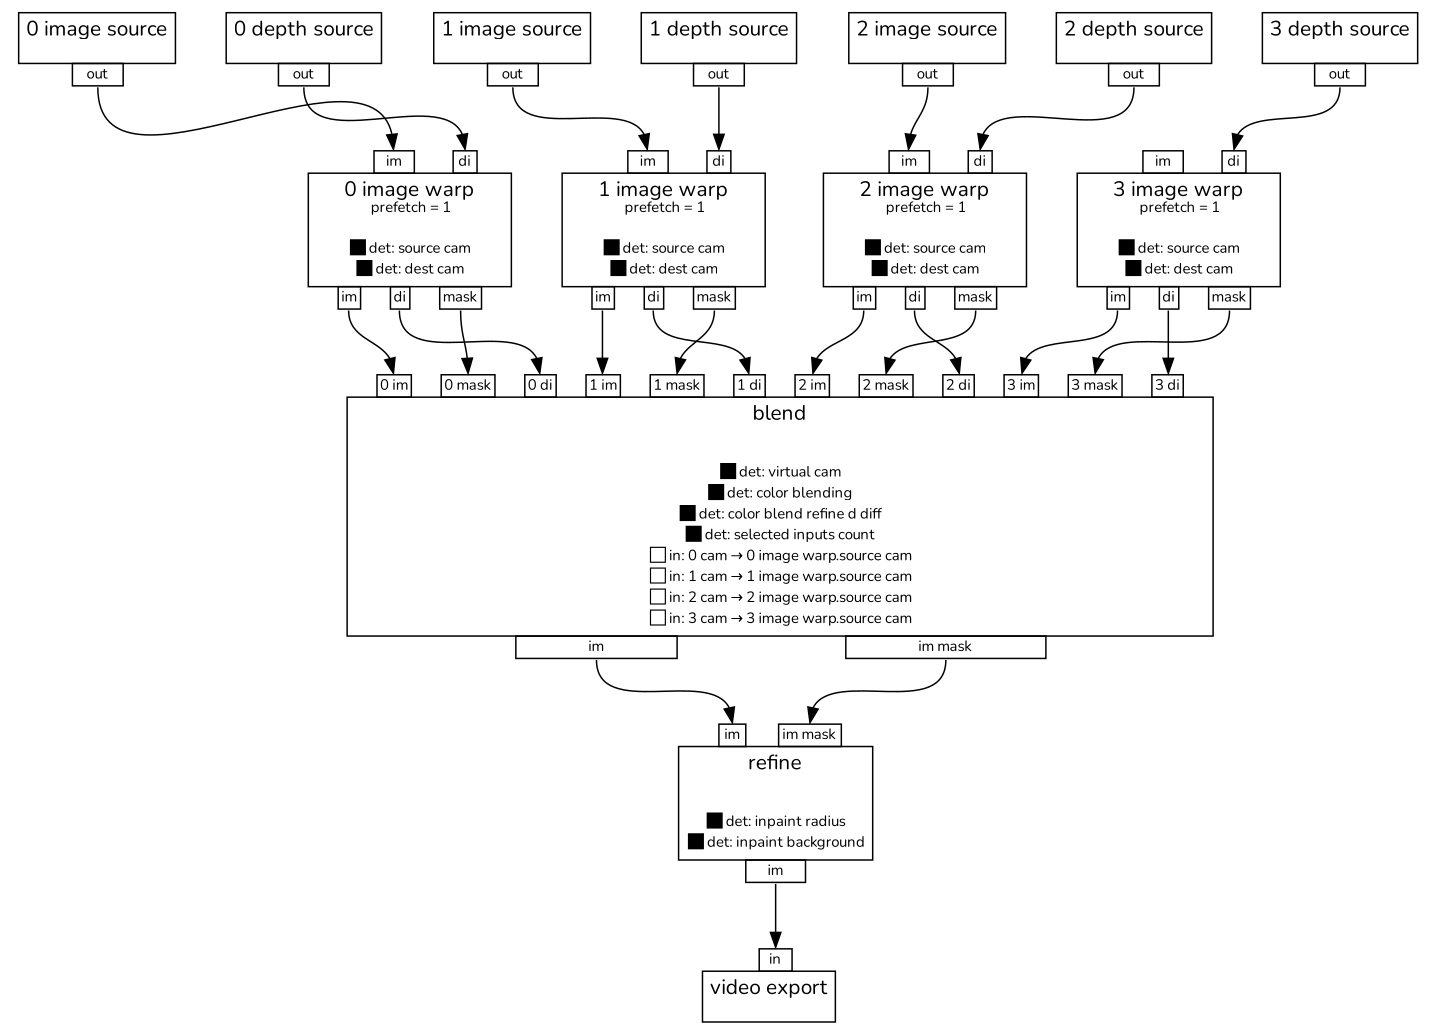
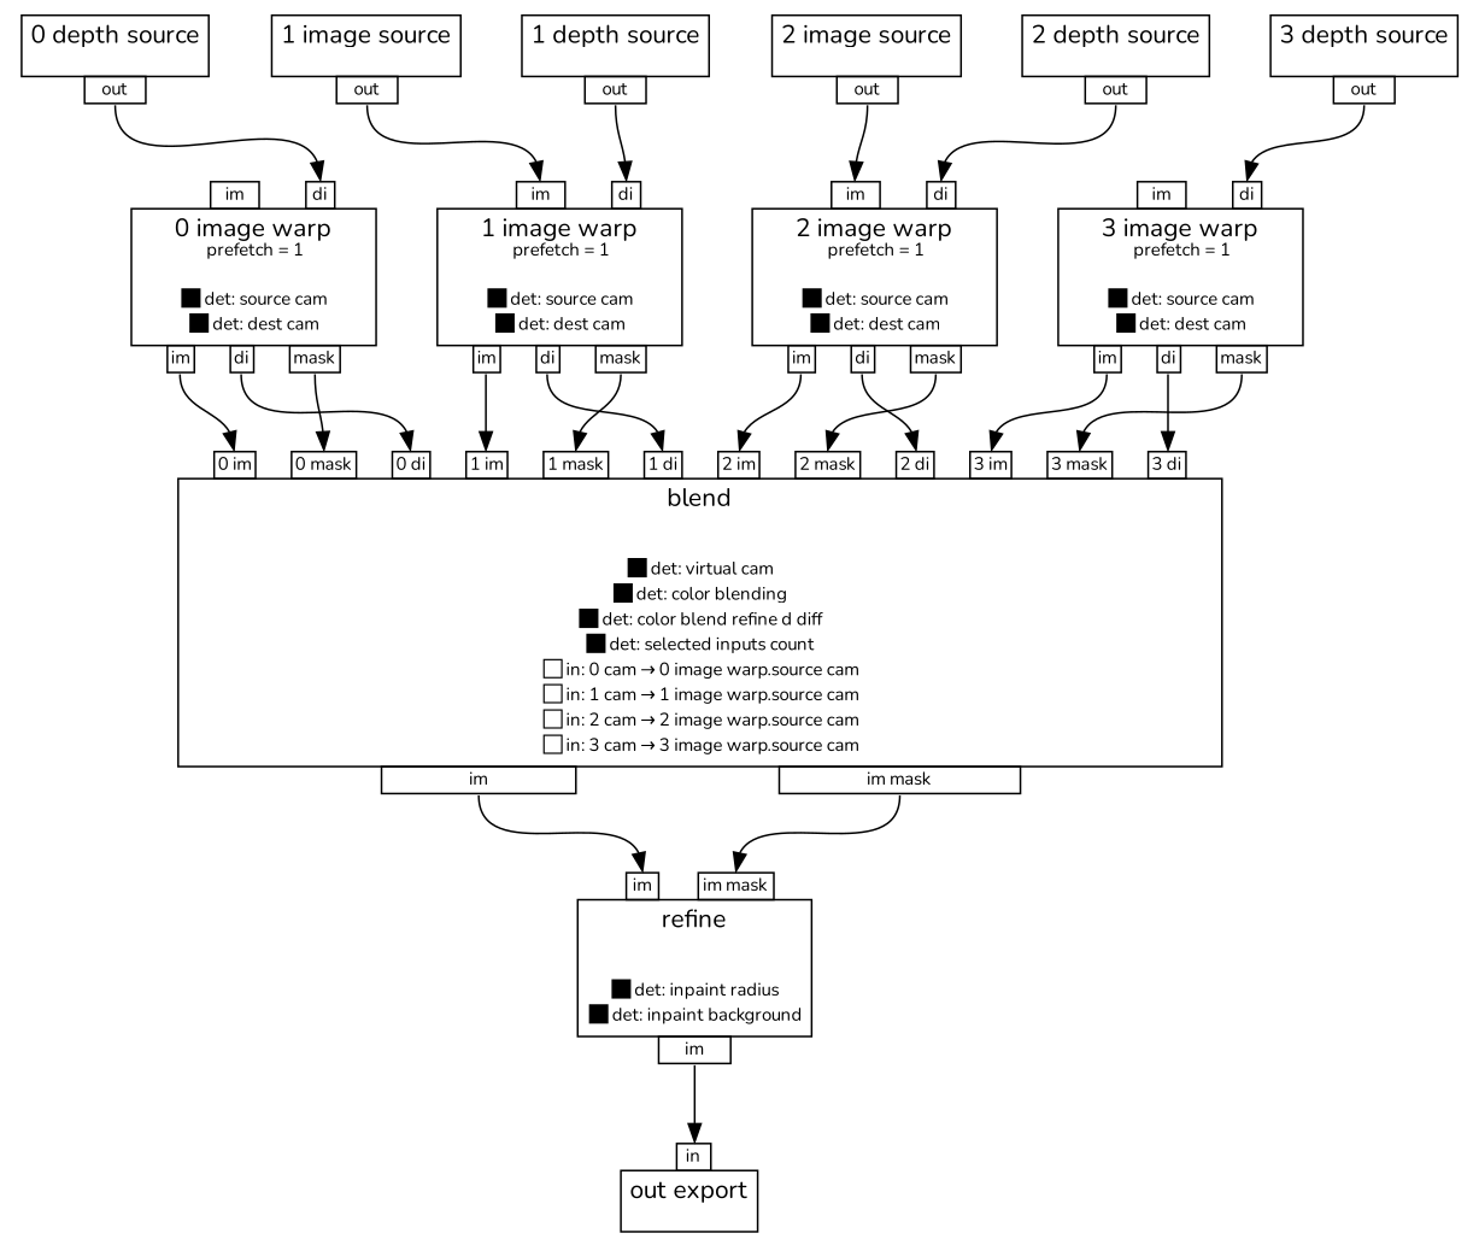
  digraph {
    fontname=Nunito
    rankdir=TB
    node [fontname=Nunito shape=plaintext]
    edge [arrowhead=normal fontname=Nunito fontsize=10 labelangle=45 labeldistance=2.0]
-   n1 [label=< <TABLE BORDER="0" CELLBORDER="0" CELLSPACING="0" CELLPADDING="0"><TR><TD COLSPAN="1" BORDER="1" CELLPADDING="4">0 image source<BR/><FONT POINT-SIZE="10">&nbsp;</FONT></TD></TR><TR><TD COLSPAN="1" BORDER="0"><TABLE BORDER="0" CELLBORDER="0" CELLSPACING="0" CELLPADDING="0"><TR><TD WIDTH="20"></TD><TD BORDER="1" CELLPADDING="1" PORT="out16"><FONT POINT-SIZE="10">out</FONT></TD><TD WIDTH="20"></TD></TR></TABLE></TD></TR></TABLE> >]
    n2 [label=< <TABLE BORDER="0" CELLBORDER="0" CELLSPACING="0" CELLPADDING="0"><TR><TD COLSPAN="1" BORDER="1" CELLPADDING="4">0 depth source<BR/><FONT POINT-SIZE="10">&nbsp;</FONT></TD></TR><TR><TD COLSPAN="1" BORDER="0"><TABLE BORDER="0" CELLBORDER="0" CELLSPACING="0" CELLPADDING="0"><TR><TD WIDTH="20"></TD><TD BORDER="1" CELLPADDING="1" PORT="out18"><FONT POINT-SIZE="10">out</FONT></TD><TD WIDTH="20"></TD></TR></TABLE></TD></TR></TABLE> >]
    n3 [label=< <TABLE BORDER="0" CELLBORDER="0" CELLSPACING="0" CELLPADDING="0"><TR><TD COLSPAN="1" BORDER="1" CELLPADDING="4">1 image source<BR/><FONT POINT-SIZE="10">&nbsp;</FONT></TD></TR><TR><TD COLSPAN="1" BORDER="0"><TABLE BORDER="0" CELLBORDER="0" CELLSPACING="0" CELLPADDING="0"><TR><TD WIDTH="20"></TD><TD BORDER="1" CELLPADDING="1" PORT="out26"><FONT POINT-SIZE="10">out</FONT></TD><TD WIDTH="20"></TD></TR></TABLE></TD></TR></TABLE> >]
    n4 [label=< <TABLE BORDER="0" CELLBORDER="0" CELLSPACING="0" CELLPADDING="0"><TR><TD COLSPAN="1" BORDER="1" CELLPADDING="4">1 depth source<BR/><FONT POINT-SIZE="10">&nbsp;</FONT></TD></TR><TR><TD COLSPAN="1" BORDER="0"><TABLE BORDER="0" CELLBORDER="0" CELLSPACING="0" CELLPADDING="0"><TR><TD WIDTH="20"></TD><TD BORDER="1" CELLPADDING="1" PORT="out28"><FONT POINT-SIZE="10">out</FONT></TD><TD WIDTH="20"></TD></TR></TABLE></TD></TR></TABLE> >]
    n5 [label=< <TABLE BORDER="0" CELLBORDER="0" CELLSPACING="0" CELLPADDING="0"><TR><TD COLSPAN="1" BORDER="1" CELLPADDING="4">2 image source<BR/><FONT POINT-SIZE="10">&nbsp;</FONT></TD></TR><TR><TD COLSPAN="1" BORDER="0"><TABLE BORDER="0" CELLBORDER="0" CELLSPACING="0" CELLPADDING="0"><TR><TD WIDTH="20"></TD><TD BORDER="1" CELLPADDING="1" PORT="out36"><FONT POINT-SIZE="10">out</FONT></TD><TD WIDTH="20"></TD></TR></TABLE></TD></TR></TABLE> >]
    n6 [label=< <TABLE BORDER="0" CELLBORDER="0" CELLSPACING="0" CELLPADDING="0"><TR><TD COLSPAN="1" BORDER="1" CELLPADDING="4">2 depth source<BR/><FONT POINT-SIZE="10">&nbsp;</FONT></TD></TR><TR><TD COLSPAN="1" BORDER="0"><TABLE BORDER="0" CELLBORDER="0" CELLSPACING="0" CELLPADDING="0"><TR><TD WIDTH="20"></TD><TD BORDER="1" CELLPADDING="1" PORT="out38"><FONT POINT-SIZE="10">out</FONT></TD><TD WIDTH="20"></TD></TR></TABLE></TD></TR></TABLE> >]
    n7 [label=< <TABLE BORDER="0" CELLBORDER="0" CELLSPACING="0" CELLPADDING="0"><TR><TD COLSPAN="1" BORDER="1" CELLPADDING="4">3 depth source<BR/><FONT POINT-SIZE="10">&nbsp;</FONT></TD></TR><TR><TD COLSPAN="1" BORDER="0"><TABLE BORDER="0" CELLBORDER="0" CELLSPACING="0" CELLPADDING="0"><TR><TD WIDTH="20"></TD><TD BORDER="1" CELLPADDING="1" PORT="out48"><FONT POINT-SIZE="10">out</FONT></TD><TD WIDTH="20"></TD></TR></TABLE></TD></TR></TABLE> >]
-   n8 [label=< <TABLE BORDER="0" CELLBORDER="0" CELLSPACING="0" CELLPADDING="0"><TR><TD WIDTH="20"></TD><TD BORDER="1" CELLPADDING="1" PORT="in60"><FONT POINT-SIZE="10">in</FONT></TD><TD WIDTH="20"></TD></TR><TR><TD COLSPAN="3" BORDER="1" CELLPADDING="4">video export<BR/><FONT POINT-SIZE="10">&nbsp;</FONT></TD></TR></TABLE> >]
+   n8 [label=< <TABLE BORDER="0" CELLBORDER="0" CELLSPACING="0" CELLPADDING="0"><TR><TD WIDTH="20"></TD><TD BORDER="1" CELLPADDING="1" PORT="in60"><FONT POINT-SIZE="10">in</FONT></TD><TD WIDTH="20"></TD></TR><TR><TD COLSPAN="3" BORDER="1" CELLPADDING="4">out export<BR/><FONT POINT-SIZE="10">&nbsp;</FONT></TD></TR></TABLE> >]
    n9 [label=< <TABLE BORDER="0" CELLBORDER="0" CELLSPACING="0" CELLPADDING="0"><TR><TD WIDTH="20"></TD><TD BORDER="1" CELLPADDING="1" PORT="in20"><FONT POINT-SIZE="10">im</FONT></TD><TD WIDTH="20"></TD><TD BORDER="1" CELLPADDING="1" PORT="in21"><FONT POINT-SIZE="10">di</FONT></TD><TD WIDTH="20"></TD></TR><TR><TD COLSPAN="5" BORDER="1" CELLPADDING="4">0 image warp<BR/><FONT POINT-SIZE="10">&nbsp;prefetch = 1</FONT><BR/><BR/>&#x25A0;<FONT POINT-SIZE="10">det: source cam</FONT><BR/>&#x25A0;<FONT POINT-SIZE="10">det: dest cam</FONT><BR/></TD></TR><TR><TD COLSPAN="5" BORDER="0"><TABLE BORDER="0" CELLBORDER="0" CELLSPACING="0" CELLPADDING="0"><TR><TD WIDTH="20"></TD><TD BORDER="1" CELLPADDING="1" PORT="out22"><FONT POINT-SIZE="10">im</FONT></TD><TD WIDTH="20"></TD><TD BORDER="1" CELLPADDING="1" PORT="out23"><FONT POINT-SIZE="10">di</FONT></TD><TD WIDTH="20"></TD><TD BORDER="1" CELLPADDING="1" PORT="out24"><FONT POINT-SIZE="10">mask</FONT></TD><TD WIDTH="20"></TD></TR></TABLE></TD></TR></TABLE> >]
    n10 [label=< <TABLE BORDER="0" CELLBORDER="0" CELLSPACING="0" CELLPADDING="0"><TR><TD WIDTH="20"></TD><TD BORDER="1" CELLPADDING="1" PORT="in30"><FONT POINT-SIZE="10">im</FONT></TD><TD WIDTH="20"></TD><TD BORDER="1" CELLPADDING="1" PORT="in31"><FONT POINT-SIZE="10">di</FONT></TD><TD WIDTH="20"></TD></TR><TR><TD COLSPAN="5" BORDER="1" CELLPADDING="4">1 image warp<BR/><FONT POINT-SIZE="10">&nbsp;prefetch = 1</FONT><BR/><BR/>&#x25A0;<FONT POINT-SIZE="10">det: source cam</FONT><BR/>&#x25A0;<FONT POINT-SIZE="10">det: dest cam</FONT><BR/></TD></TR><TR><TD COLSPAN="5" BORDER="0"><TABLE BORDER="0" CELLBORDER="0" CELLSPACING="0" CELLPADDING="0"><TR><TD WIDTH="20"></TD><TD BORDER="1" CELLPADDING="1" PORT="out32"><FONT POINT-SIZE="10">im</FONT></TD><TD WIDTH="20"></TD><TD BORDER="1" CELLPADDING="1" PORT="out33"><FONT POINT-SIZE="10">di</FONT></TD><TD WIDTH="20"></TD><TD BORDER="1" CELLPADDING="1" PORT="out34"><FONT POINT-SIZE="10">mask</FONT></TD><TD WIDTH="20"></TD></TR></TABLE></TD></TR></TABLE> >]
    n11 [label=< <TABLE BORDER="0" CELLBORDER="0" CELLSPACING="0" CELLPADDING="0"><TR><TD WIDTH="20"></TD><TD BORDER="1" CELLPADDING="1" PORT="in40"><FONT POINT-SIZE="10">im</FONT></TD><TD WIDTH="20"></TD><TD BORDER="1" CELLPADDING="1" PORT="in41"><FONT POINT-SIZE="10">di</FONT></TD><TD WIDTH="20"></TD></TR><TR><TD COLSPAN="5" BORDER="1" CELLPADDING="4">2 image warp<BR/><FONT POINT-SIZE="10">&nbsp;prefetch = 1</FONT><BR/><BR/>&#x25A0;<FONT POINT-SIZE="10">det: source cam</FONT><BR/>&#x25A0;<FONT POINT-SIZE="10">det: dest cam</FONT><BR/></TD></TR><TR><TD COLSPAN="5" BORDER="0"><TABLE BORDER="0" CELLBORDER="0" CELLSPACING="0" CELLPADDING="0"><TR><TD WIDTH="20"></TD><TD BORDER="1" CELLPADDING="1" PORT="out42"><FONT POINT-SIZE="10">im</FONT></TD><TD WIDTH="20"></TD><TD BORDER="1" CELLPADDING="1" PORT="out43"><FONT POINT-SIZE="10">di</FONT></TD><TD WIDTH="20"></TD><TD BORDER="1" CELLPADDING="1" PORT="out44"><FONT POINT-SIZE="10">mask</FONT></TD><TD WIDTH="20"></TD></TR></TABLE></TD></TR></TABLE> >]
    n12 [label=< <TABLE BORDER="0" CELLBORDER="0" CELLSPACING="0" CELLPADDING="0"><TR><TD WIDTH="20"></TD><TD BORDER="1" CELLPADDING="1" PORT="in50"><FONT POINT-SIZE="10">im</FONT></TD><TD WIDTH="20"></TD><TD BORDER="1" CELLPADDING="1" PORT="in51"><FONT POINT-SIZE="10">di</FONT></TD><TD WIDTH="20"></TD></TR><TR><TD COLSPAN="5" BORDER="1" CELLPADDING="4">3 image warp<BR/><FONT POINT-SIZE="10">&nbsp;prefetch = 1</FONT><BR/><BR/>&#x25A0;<FONT POINT-SIZE="10">det: source cam</FONT><BR/>&#x25A0;<FONT POINT-SIZE="10">det: dest cam</FONT><BR/></TD></TR><TR><TD COLSPAN="5" BORDER="0"><TABLE BORDER="0" CELLBORDER="0" CELLSPACING="0" CELLPADDING="0"><TR><TD WIDTH="20"></TD><TD BORDER="1" CELLPADDING="1" PORT="out52"><FONT POINT-SIZE="10">im</FONT></TD><TD WIDTH="20"></TD><TD BORDER="1" CELLPADDING="1" PORT="out53"><FONT POINT-SIZE="10">di</FONT></TD><TD WIDTH="20"></TD><TD BORDER="1" CELLPADDING="1" PORT="out54"><FONT POINT-SIZE="10">mask</FONT></TD><TD WIDTH="20"></TD></TR></TABLE></TD></TR></TABLE> >]
    n13 [label=< <TABLE BORDER="0" CELLBORDER="0" CELLSPACING="0" CELLPADDING="0"><TR><TD WIDTH="20"></TD><TD BORDER="1" CELLPADDING="1" PORT="in1"><FONT POINT-SIZE="10">0 im</FONT></TD><TD WIDTH="20"></TD><TD BORDER="1" CELLPADDING="1" PORT="in2"><FONT POINT-SIZE="10">0 mask</FONT></TD><TD WIDTH="20"></TD><TD BORDER="1" CELLPADDING="1" PORT="in3"><FONT POINT-SIZE="10">0 di</FONT></TD><TD WIDTH="20"></TD><TD BORDER="1" CELLPADDING="1" PORT="in4"><FONT POINT-SIZE="10">1 im</FONT></TD><TD WIDTH="20"></TD><TD BORDER="1" CELLPADDING="1" PORT="in5"><FONT POINT-SIZE="10">1 mask</FONT></TD><TD WIDTH="20"></TD><TD BORDER="1" CELLPADDING="1" PORT="in6"><FONT POINT-SIZE="10">1 di</FONT></TD><TD WIDTH="20"></TD><TD BORDER="1" CELLPADDING="1" PORT="in7"><FONT POINT-SIZE="10">2 im</FONT></TD><TD WIDTH="20"></TD><TD BORDER="1" CELLPADDING="1" PORT="in8"><FONT POINT-SIZE="10">2 mask</FONT></TD><TD WIDTH="20"></TD><TD BORDER="1" CELLPADDING="1" PORT="in9"><FONT POINT-SIZE="10">2 di</FONT></TD><TD WIDTH="20"></TD><TD BORDER="1" CELLPADDING="1" PORT="in10"><FONT POINT-SIZE="10">3 im</FONT></TD><TD WIDTH="20"></TD><TD BORDER="1" CELLPADDING="1" PORT="in11"><FONT POINT-SIZE="10">3 mask</FONT></TD><TD WIDTH="20"></TD><TD BORDER="1" CELLPADDING="1" PORT="in12"><FONT POINT-SIZE="10">3 di</FONT></TD><TD WIDTH="20"></TD></TR><TR><TD COLSPAN="25" BORDER="1" CELLPADDING="4">blend<BR/><FONT POINT-SIZE="10">&nbsp;</FONT><BR/><BR/>&#x25A0;<FONT POINT-SIZE="10">det: virtual cam</FONT><BR/>&#x25A0;<FONT POINT-SIZE="10">det: color blending</FONT><BR/>&#x25A0;<FONT POINT-SIZE="10">det: color blend refine d diff</FONT><BR/>&#x25A0;<FONT POINT-SIZE="10">det: selected inputs count</FONT><BR/>&#x25A1;<FONT POINT-SIZE="10">in: 0 cam &#x2192; 0 image warp.source cam</FONT><BR/>&#x25A1;<FONT POINT-SIZE="10">in: 1 cam &#x2192; 1 image warp.source cam</FONT><BR/>&#x25A1;<FONT POINT-SIZE="10">in: 2 cam &#x2192; 2 image warp.source cam</FONT><BR/>&#x25A1;<FONT POINT-SIZE="10">in: 3 cam &#x2192; 3 image warp.source cam</FONT><BR/></TD></TR><TR><TD COLSPAN="25" BORDER="0"><TABLE BORDER="0" CELLBORDER="0" CELLSPACING="0" CELLPADDING="0"><TR><TD WIDTH="20"></TD><TD BORDER="1" CELLPADDING="1" PORT="out13"><FONT POINT-SIZE="10">im</FONT></TD><TD WIDTH="20"></TD><TD BORDER="1" CELLPADDING="1" PORT="out14"><FONT POINT-SIZE="10">im mask</FONT></TD><TD WIDTH="20"></TD></TR></TABLE></TD></TR></TABLE> >]
    n14 [label=< <TABLE BORDER="0" CELLBORDER="0" CELLSPACING="0" CELLPADDING="0"><TR><TD WIDTH="20"></TD><TD BORDER="1" CELLPADDING="1" PORT="in56"><FONT POINT-SIZE="10">im</FONT></TD><TD WIDTH="20"></TD><TD BORDER="1" CELLPADDING="1" PORT="in57"><FONT POINT-SIZE="10">im mask</FONT></TD><TD WIDTH="20"></TD></TR><TR><TD COLSPAN="5" BORDER="1" CELLPADDING="4">refine<BR/><FONT POINT-SIZE="10">&nbsp;</FONT><BR/><BR/>&#x25A0;<FONT POINT-SIZE="10">det: inpaint radius</FONT><BR/>&#x25A0;<FONT POINT-SIZE="10">det: inpaint background</FONT><BR/></TD></TR><TR><TD COLSPAN="5" BORDER="0"><TABLE BORDER="0" CELLBORDER="0" CELLSPACING="0" CELLPADDING="0"><TR><TD WIDTH="20"></TD><TD BORDER="1" CELLPADDING="1" PORT="out58"><FONT POINT-SIZE="10">im</FONT></TD><TD WIDTH="20"></TD></TR></TABLE></TD></TR></TABLE> >]
    subgraph sub_1 {
      rank=source
-     n1
      n2
      n3
      n4
      n5
      n6
      n7
    }
    subgraph sub_2 {
      rank=sink
      n8
    }
-   n1 -> n9 [headport=in20 tailport=out16]
    n2 -> n9 [headport=in21 tailport=out18]
    n3 -> n10 [headport=in30 tailport=out26]
    n4 -> n10 [headport=in31 tailport=out28]
    n5 -> n11 [headport=in40 tailport=out36]
    n6 -> n11 [headport=in41 tailport=out38]
    n7 -> n12 [headport=in51 tailport=out48]
    n9 -> n13 [headport=in1 tailport=out22]
    n9 -> n13 [headport=in2 tailport=out24]
    n9 -> n13 [headport=in3 tailport=out23]
    n10 -> n13 [headport=in4 tailport=out32]
    n10 -> n13 [headport=in5 tailport=out34]
    n10 -> n13 [headport=in6 tailport=out33]
    n11 -> n13 [headport=in7 tailport=out42]
    n11 -> n13 [headport=in8 tailport=out44]
    n11 -> n13 [headport=in9 tailport=out43]
    n12 -> n13 [headport=in10 tailport=out52]
    n12 -> n13 [headport=in11 tailport=out54]
    n12 -> n13 [headport=in12 tailport=out53]
    n13 -> n14 [headport=in56 tailport=out13]
    n13 -> n14 [headport=in57 tailport=out14]
    n14 -> n8 [headport=in60 tailport=out58]
  }
